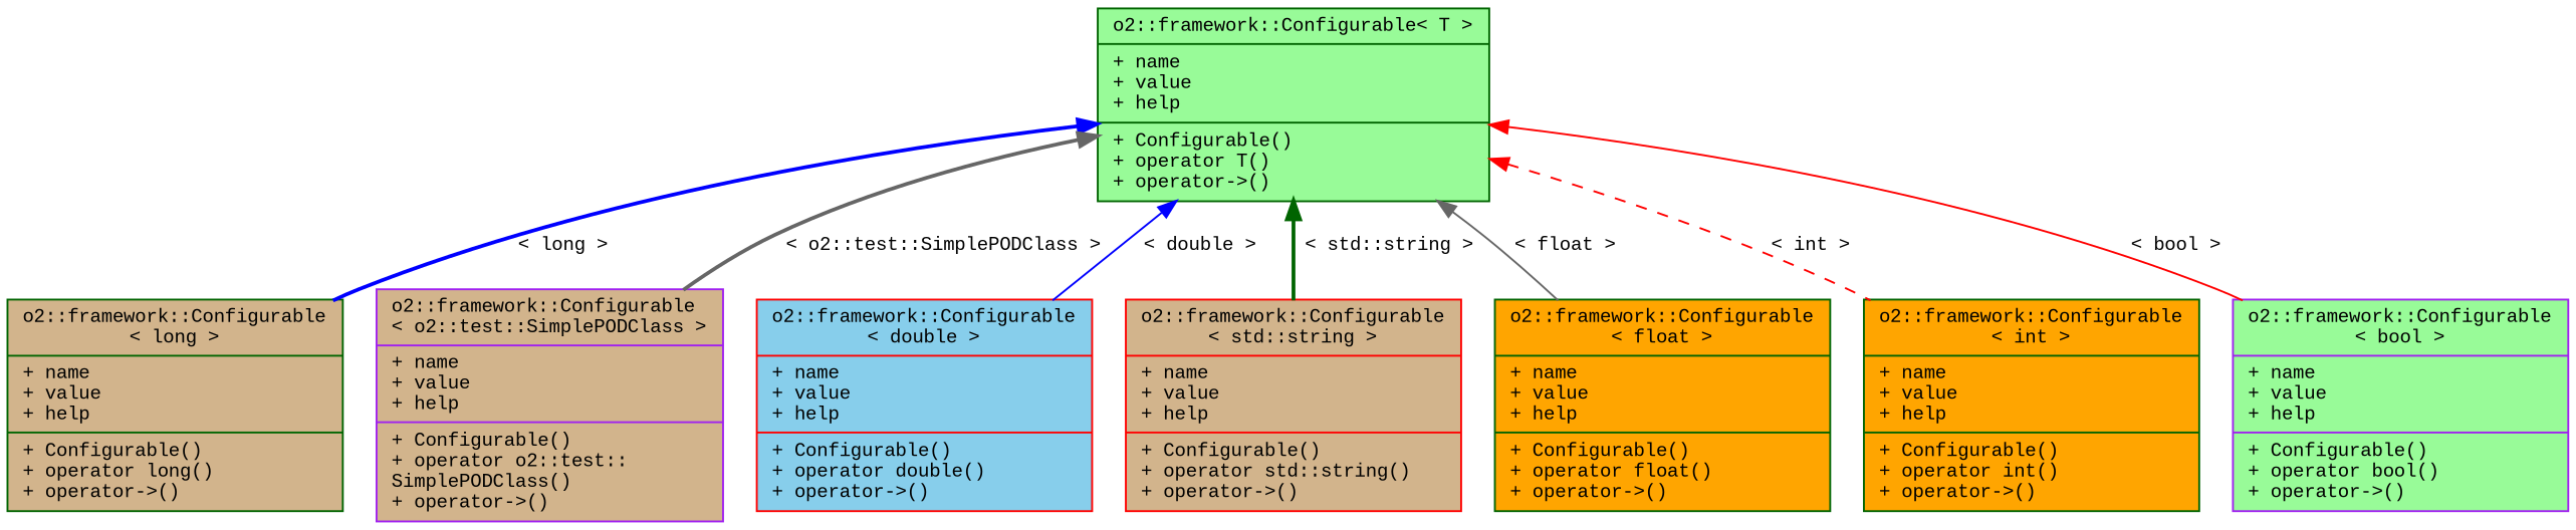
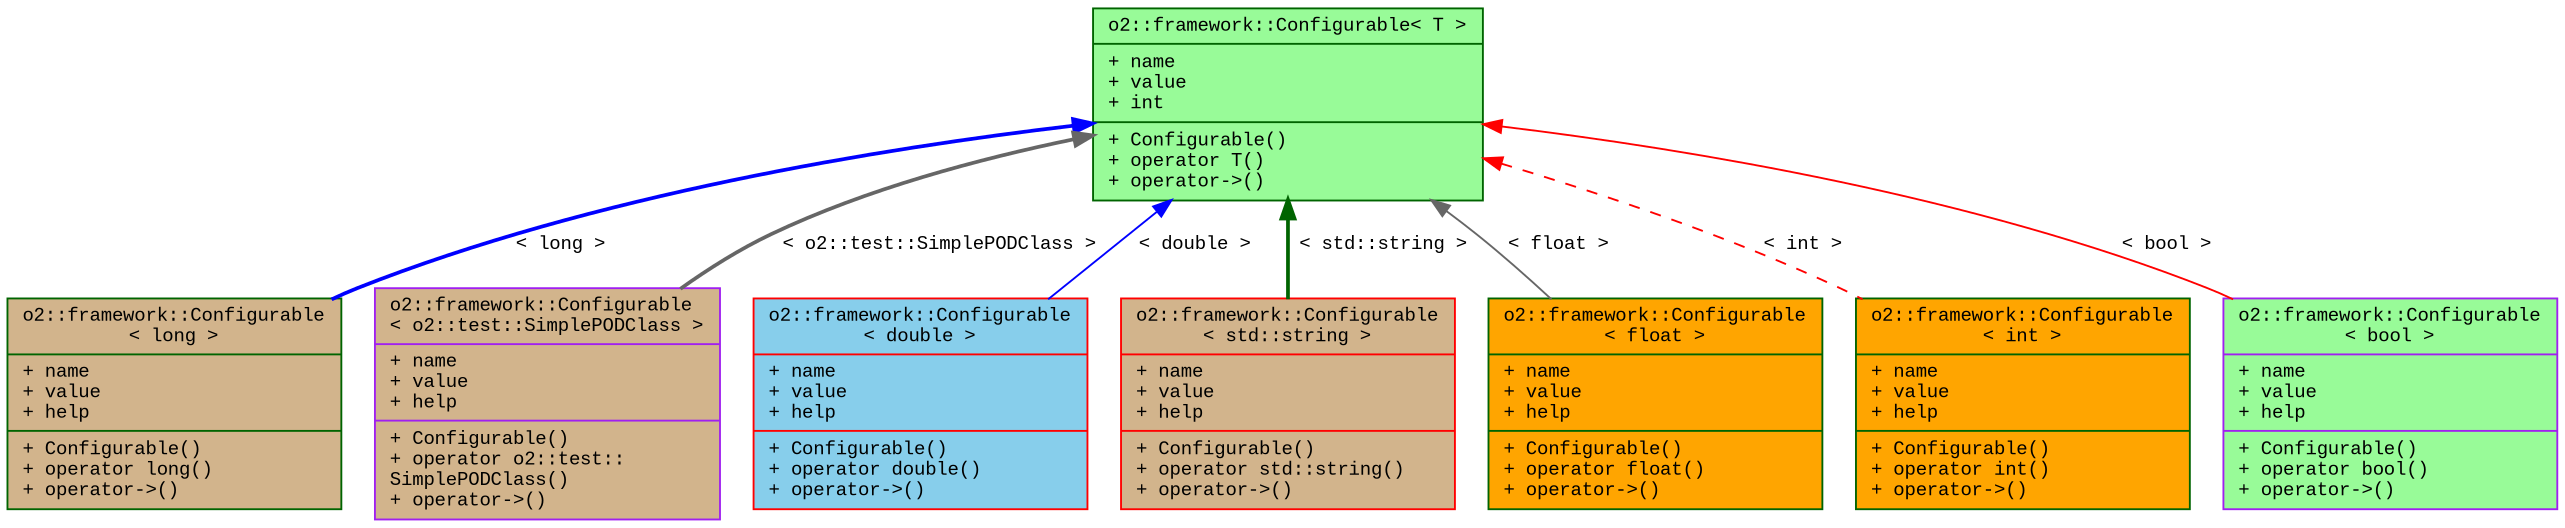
  digraph {
    fontname="Liberation Mono"
    node [color=darkgreen fillcolor=tan fontname="Liberation Mono" fontsize=10 shape=record style=filled]
    edge [color=blue dir=back fontname="Liberation Mono" fontsize=10 labelfontname=Helvetica labelfontsize=10 style=bold]
-   n1 [fillcolor=palegreen fontcolor=black height=0.2 label="{o2::framework::Configurable\< T \>\n|+ name\l+ value\l+ help\l|+ Configurable()\l+ operator T()\l+ operator-\>()\l}" width=0.4]
+   n1 [fillcolor=palegreen fontcolor=black height=0.2 label="{o2::framework::Configurable\< T \>\n|+ name\l+ value\l+ int\l|+ Configurable()\l+ operator T()\l+ operator-\>()\l}" width=0.4]
    n2 [height=0.2 label="{o2::framework::Configurable\l\< long \>\n|+ name\l+ value\l+ help\l|+ Configurable()\l+ operator long()\l+ operator-\>()\l}" width=0.4]
    n3 [color=purple height=0.2 label="{o2::framework::Configurable\l\< o2::test::SimplePODClass \>\n|+ name\l+ value\l+ help\l|+ Configurable()\l+ operator o2::test::\lSimplePODClass()\l+ operator-\>()\l}" width=0.4]
    n4 [color=red height=0.2 label="{o2::framework::Configurable\l\< double \>\n|+ name\l+ value\l+ help\l|+ Configurable()\l+ operator double()\l+ operator-\>()\l}" width=0.4 fillcolor=skyblue]
    n5 [color=red height=0.2 label="{o2::framework::Configurable\l\< std::string \>\n|+ name\l+ value\l+ help\l|+ Configurable()\l+ operator std::string()\l+ operator-\>()\l}" width=0.4]
    n6 [height=0.2 label="{o2::framework::Configurable\l\< float \>\n|+ name\l+ value\l+ help\l|+ Configurable()\l+ operator float()\l+ operator-\>()\l}" width=0.4 fillcolor=orange]
    n7 [height=0.2 label="{o2::framework::Configurable\l\< int \>\n|+ name\l+ value\l+ help\l|+ Configurable()\l+ operator int()\l+ operator-\>()\l}" width=0.4 fillcolor=orange]
    n8 [color=purple height=0.2 label="{o2::framework::Configurable\l\< bool \>\n|+ name\l+ value\l+ help\l|+ Configurable()\l+ operator bool()\l+ operator-\>()\l}" width=0.4 fillcolor=palegreen]
    n1 -> n2 [label=" \< long \>"]
    n1 -> n3 [color=gray40 label=" \< o2::test::SimplePODClass \>"]
    n1 -> n4 [label=" \< double \>" style=solid]
    n1 -> n5 [color=darkgreen label=" \< std::string \>"]
    n1 -> n6 [color=gray40 label=" \< float \>" style=solid]
    n1 -> n7 [color=red label=" \< int \>" style=dashed]
    n1 -> n8 [color=red label=" \< bool \>" style=solid]
  }
